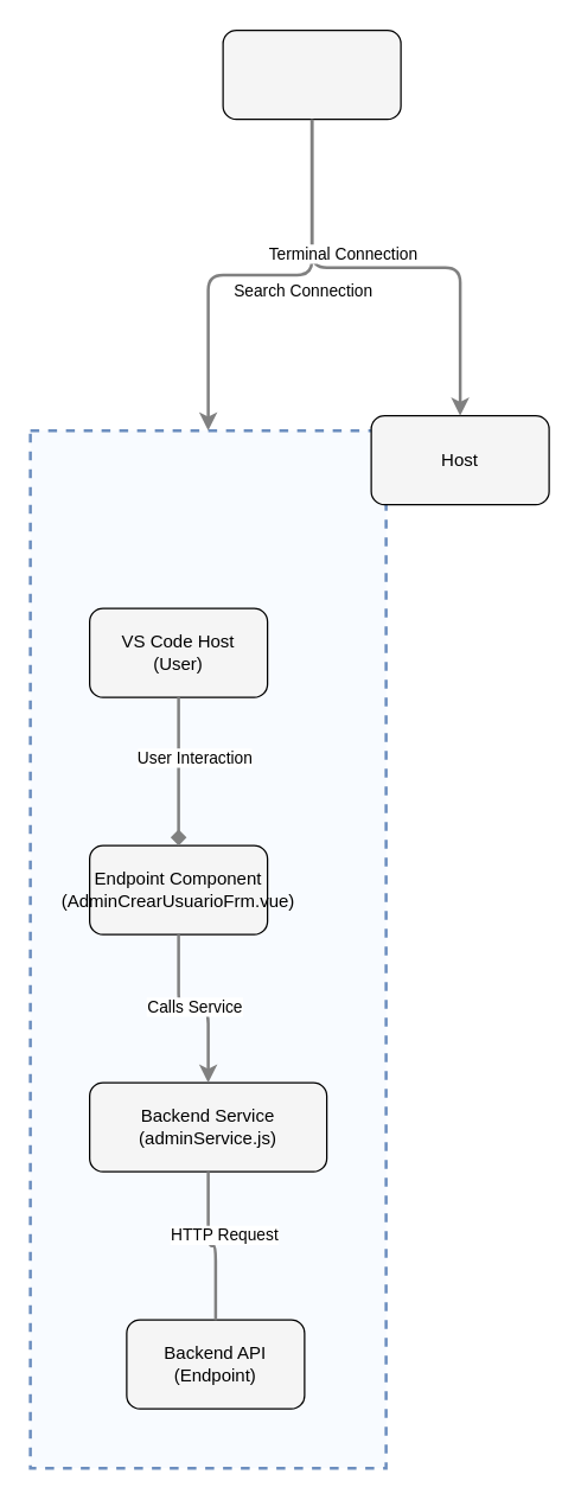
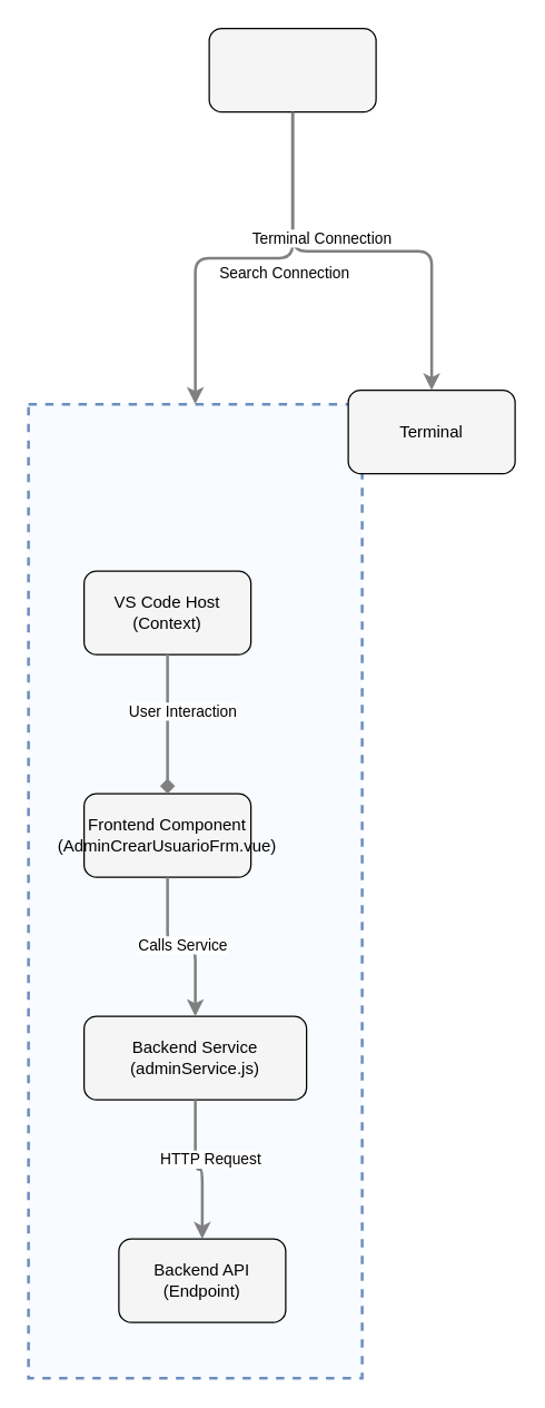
  <mxCell id="0" />
  <mxCell id="1" parent="0" />
  <mxCell id="2" value="" style="html=1;whiteSpace=wrap;container=1;fillColor=#dae8fc;strokeColor=#6c8ebf;dashed=1;fillOpacity=20;strokeWidth=2;containerType=none;recursiveResize=0;movable=1;resizable=1;autosize=0;dropTarget=0" vertex="1" parent="1"><mxGeometry x="20" y="290" width="240" height="700" as="geometry" /></mxCell>
  <mxCell id="3" value="" style="edgeLabel;html=1;align=center;verticalAlign=middle;resizable=0;labelBackgroundColor=white;spacing=5" vertex="1" parent="1"><mxGeometry x="28" y="298" width="164" height="24" as="geometry" /></mxCell>
  <mxCell id="4" value="Backend API&lt;br&gt;(Endpoint)" style="rounded=1;whiteSpace=wrap;html=1;fillColor=#f5f5f5" vertex="1" parent="2"><mxGeometry x="65" y="600" width="120" height="60" as="geometry" /></mxCell>
  <mxCell id="5" value="Backend Service&lt;br&gt;(adminService.js)" style="rounded=1;whiteSpace=wrap;html=1;fillColor=#f5f5f5" vertex="1" parent="2"><mxGeometry x="40" y="440" width="160" height="60" as="geometry" /></mxCell>
- <mxCell id="6" value="Endpoint Component&lt;br&gt;(AdminCrearUsuarioFrm.vue)" style="rounded=1;whiteSpace=wrap;html=1;fillColor=#f5f5f5" vertex="1" parent="2"><mxGeometry x="40" y="280" width="120" height="60" as="geometry" /></mxCell>
- <mxCell id="7" value="VS Code Host&lt;br&gt;(User)" style="rounded=1;whiteSpace=wrap;html=1;fillColor=#f5f5f5" vertex="1" parent="2"><mxGeometry x="40" y="120" width="120" height="60" as="geometry" /></mxCell>
+ <mxCell id="6" value="Frontend Component&lt;br&gt;(AdminCrearUsuarioFrm.vue)" style="rounded=1;whiteSpace=wrap;html=1;fillColor=#f5f5f5" vertex="1" parent="2"><mxGeometry x="40" y="280" width="120" height="60" as="geometry" /></mxCell>
+ <mxCell id="7" value="VS Code Host&lt;br&gt;(Context)" style="rounded=1;whiteSpace=wrap;html=1;fillColor=#f5f5f5" vertex="1" parent="2"><mxGeometry x="40" y="120" width="120" height="60" as="geometry" /></mxCell>
  <mxCell id="8" value="" style="rounded=1;whiteSpace=wrap;html=1;fillColor=#f5f5f5" vertex="1" parent="1"><mxGeometry x="150" y="20" width="120" height="60" as="geometry" /></mxCell>
- <mxCell id="9" value="Host" style="rounded=1;whiteSpace=wrap;html=1;fillColor=#f5f5f5" vertex="1" parent="1"><mxGeometry x="250" y="280" width="120" height="60" as="geometry" /></mxCell>
+ <mxCell id="9" value="Terminal" style="rounded=1;whiteSpace=wrap;html=1;fillColor=#f5f5f5" vertex="1" parent="1"><mxGeometry x="250" y="280" width="120" height="60" as="geometry" /></mxCell>
  <mxCell id="10" style="edgeStyle=orthogonalEdgeStyle;rounded=1;orthogonalLoop=1;jettySize=auto;html=1;strokeColor=#808080;strokeWidth=2;jumpStyle=arc;jumpSize=10;spacing=15;labelBackgroundColor=white;labelBorderColor=none;endArrow=diamond;" edge="1" parent="1" source="7" target="6"><mxGeometry relative="1" as="geometry" /></mxCell>
  <mxCell id="11" value="User Interaction" style="edgeLabel;html=1;align=center;verticalAlign=middle;resizable=0;points=[];" vertex="1" connectable="0" parent="10"><mxGeometry x="-0.2" y="10" relative="1" as="geometry"><mxPoint as="offset" /></mxGeometry></mxCell>
  <mxCell id="12" style="edgeStyle=orthogonalEdgeStyle;rounded=1;orthogonalLoop=1;jettySize=auto;html=1;strokeColor=#808080;strokeWidth=2;jumpStyle=arc;jumpSize=10;spacing=15;labelBackgroundColor=white;labelBorderColor=none" edge="1" parent="1" source="6" target="5"><mxGeometry relative="1" as="geometry" /></mxCell>
  <mxCell id="13" value="Calls Service" style="edgeLabel;html=1;align=center;verticalAlign=middle;resizable=0;points=[];" vertex="1" connectable="0" parent="12"><mxGeometry x="-0.2" y="10" relative="1" as="geometry"><mxPoint as="offset" /></mxGeometry></mxCell>
- <mxCell id="14" style="edgeStyle=orthogonalEdgeStyle;rounded=1;orthogonalLoop=1;jettySize=auto;html=1;strokeColor=#808080;strokeWidth=2;jumpStyle=arc;jumpSize=10;spacing=15;labelBackgroundColor=white;labelBorderColor=none;endArrow=none;" edge="1" parent="1" source="5" target="4"><mxGeometry relative="1" as="geometry" /></mxCell>
+ <mxCell id="14" style="edgeStyle=orthogonalEdgeStyle;rounded=1;orthogonalLoop=1;jettySize=auto;html=1;strokeColor=#808080;strokeWidth=2;jumpStyle=arc;jumpSize=10;spacing=15;labelBackgroundColor=white;labelBorderColor=none" edge="1" parent="1" source="5" target="4"><mxGeometry relative="1" as="geometry" /></mxCell>
  <mxCell id="15" value="HTTP Request" style="edgeLabel;html=1;align=center;verticalAlign=middle;resizable=0;points=[];" vertex="1" connectable="0" parent="14"><mxGeometry x="-0.2" y="10" relative="1" as="geometry"><mxPoint as="offset" /></mxGeometry></mxCell>
  <mxCell id="16" style="edgeStyle=orthogonalEdgeStyle;rounded=1;orthogonalLoop=1;jettySize=auto;html=1;strokeColor=#808080;strokeWidth=2;jumpStyle=arc;jumpSize=10;spacing=15;labelBackgroundColor=white;labelBorderColor=none" edge="1" parent="1" source="8" target="2"><mxGeometry relative="1" as="geometry" /></mxCell>
  <mxCell id="17" value="Search Connection" style="edgeLabel;html=1;align=center;verticalAlign=middle;resizable=0;points=[];" vertex="1" connectable="0" parent="16"><mxGeometry x="-0.2" y="10" relative="1" as="geometry"><mxPoint as="offset" /></mxGeometry></mxCell>
  <mxCell id="18" style="edgeStyle=orthogonalEdgeStyle;rounded=1;orthogonalLoop=1;jettySize=auto;html=1;strokeColor=#808080;strokeWidth=2;jumpStyle=arc;jumpSize=10;spacing=15;labelBackgroundColor=white;labelBorderColor=none" edge="1" parent="1" source="8" target="9"><mxGeometry relative="1" as="geometry" /></mxCell>
  <mxCell id="19" value="Terminal Connection" style="edgeLabel;html=1;align=center;verticalAlign=middle;resizable=0;points=[];" vertex="1" connectable="0" parent="18"><mxGeometry x="-0.2" y="10" relative="1" as="geometry"><mxPoint as="offset" /></mxGeometry></mxCell>
